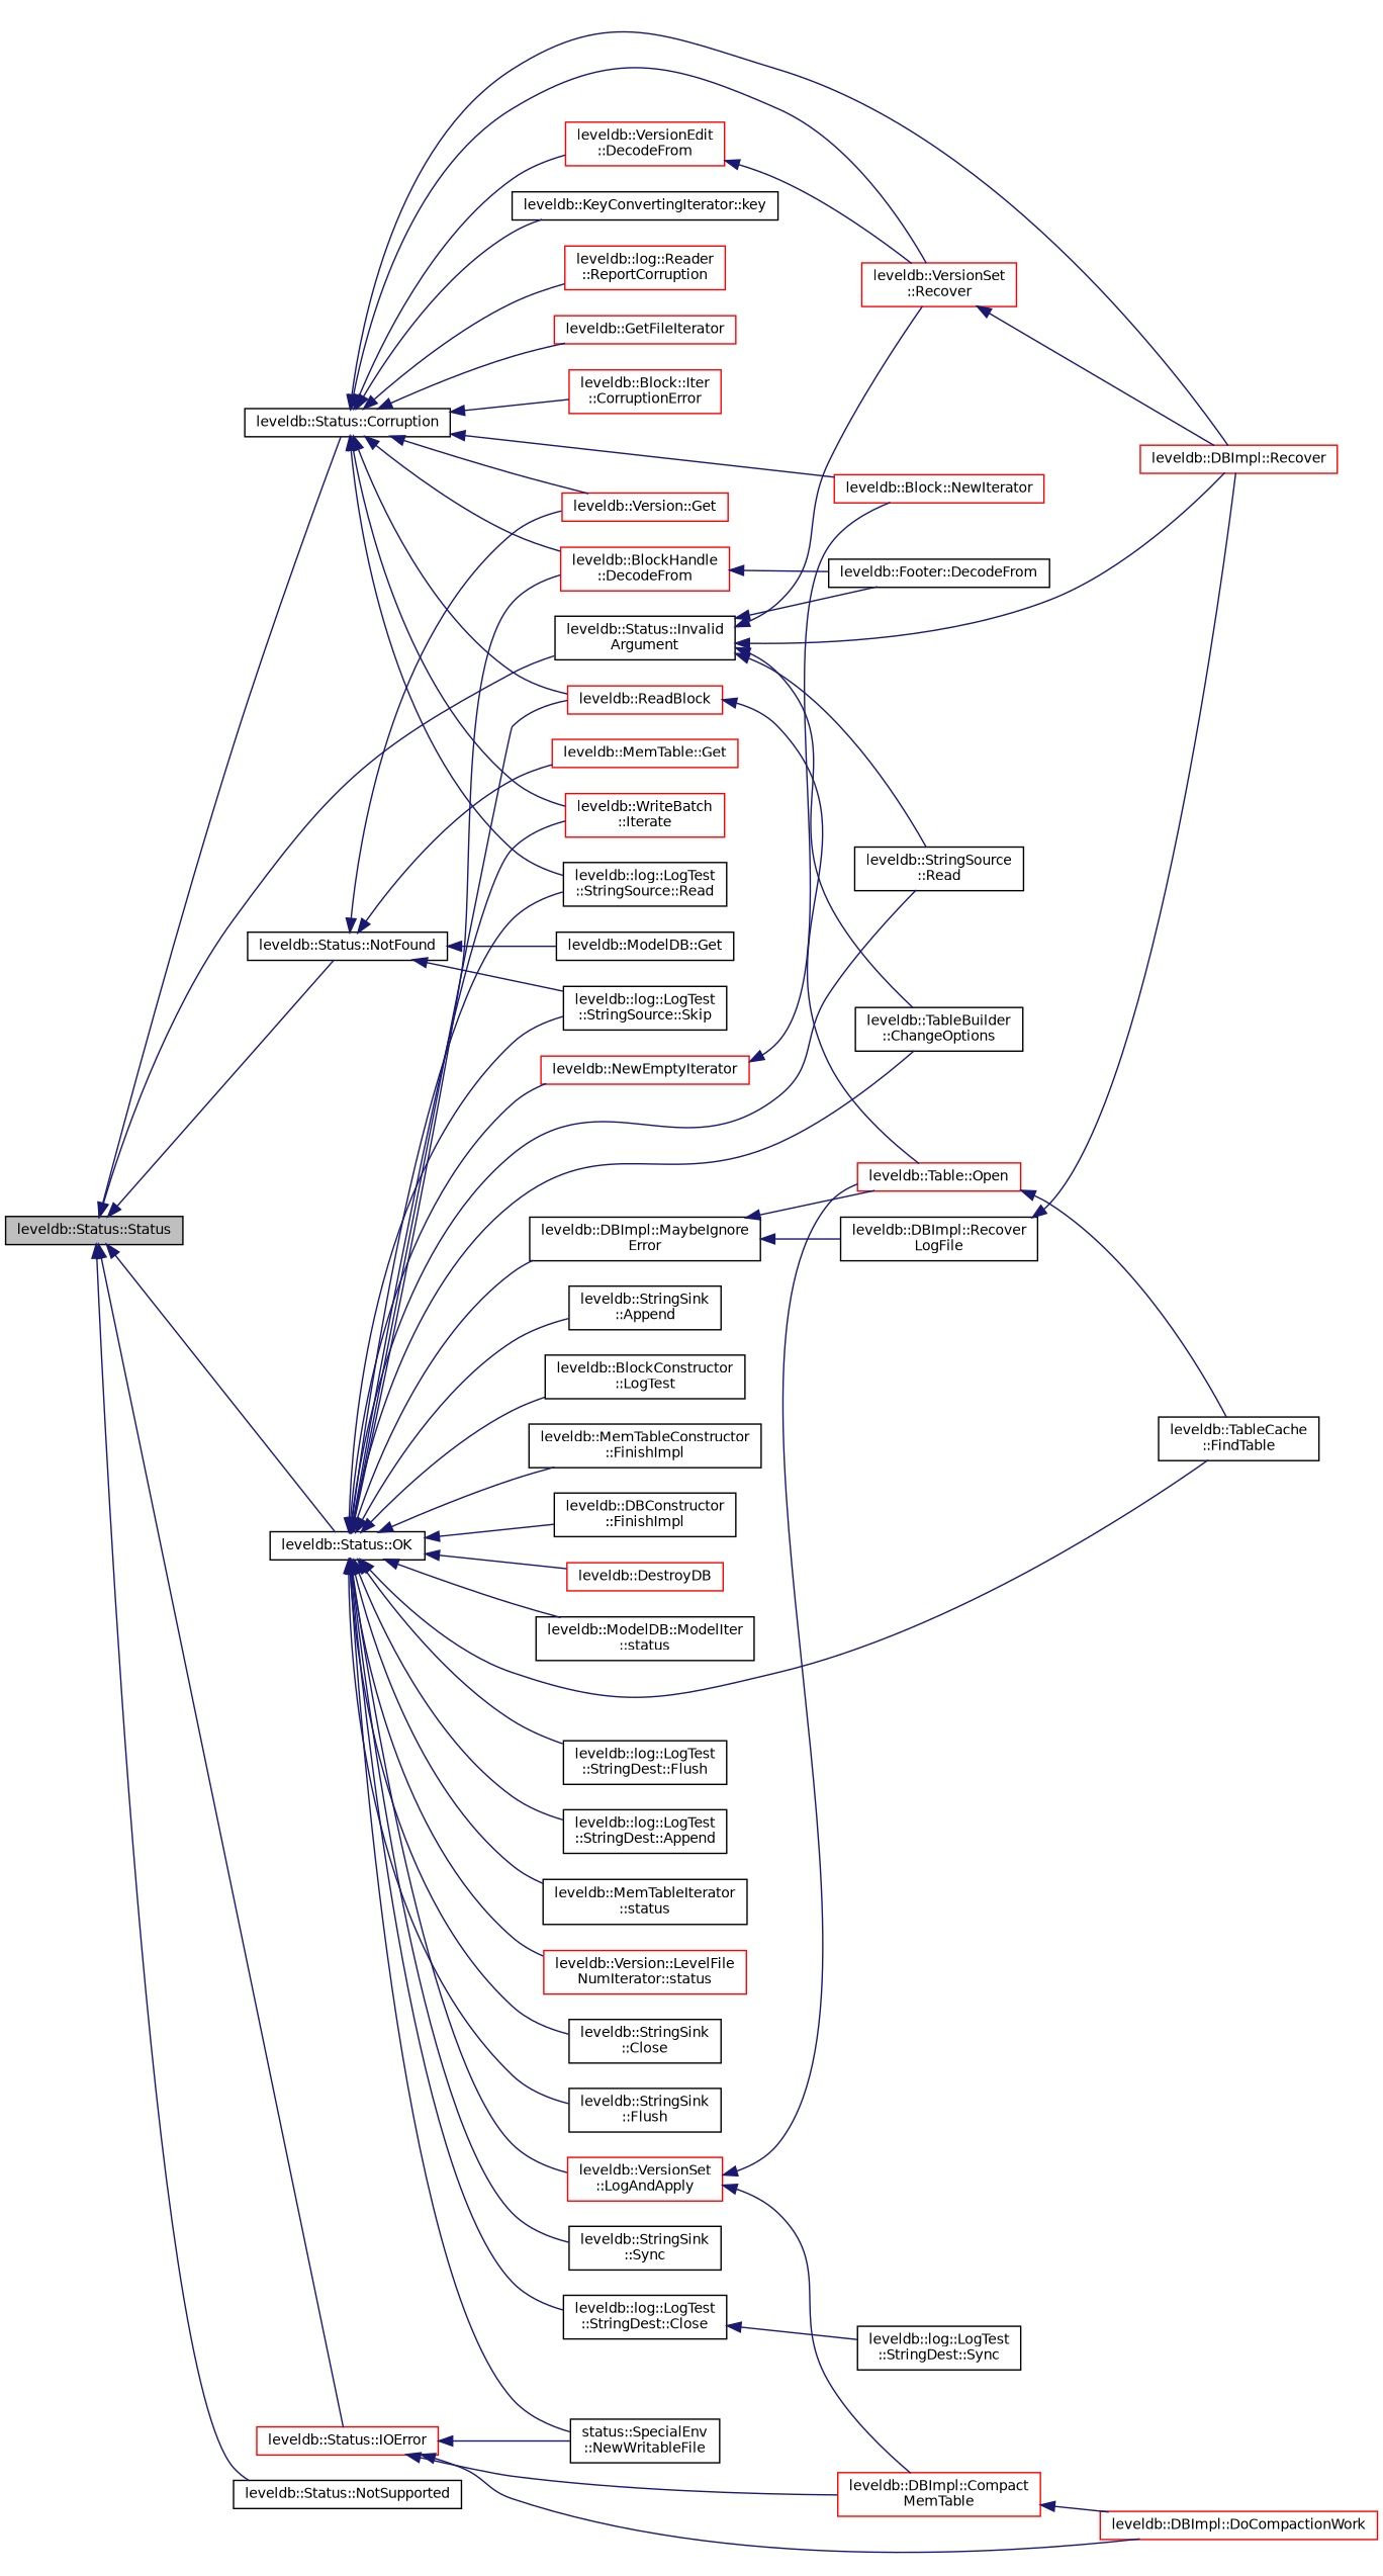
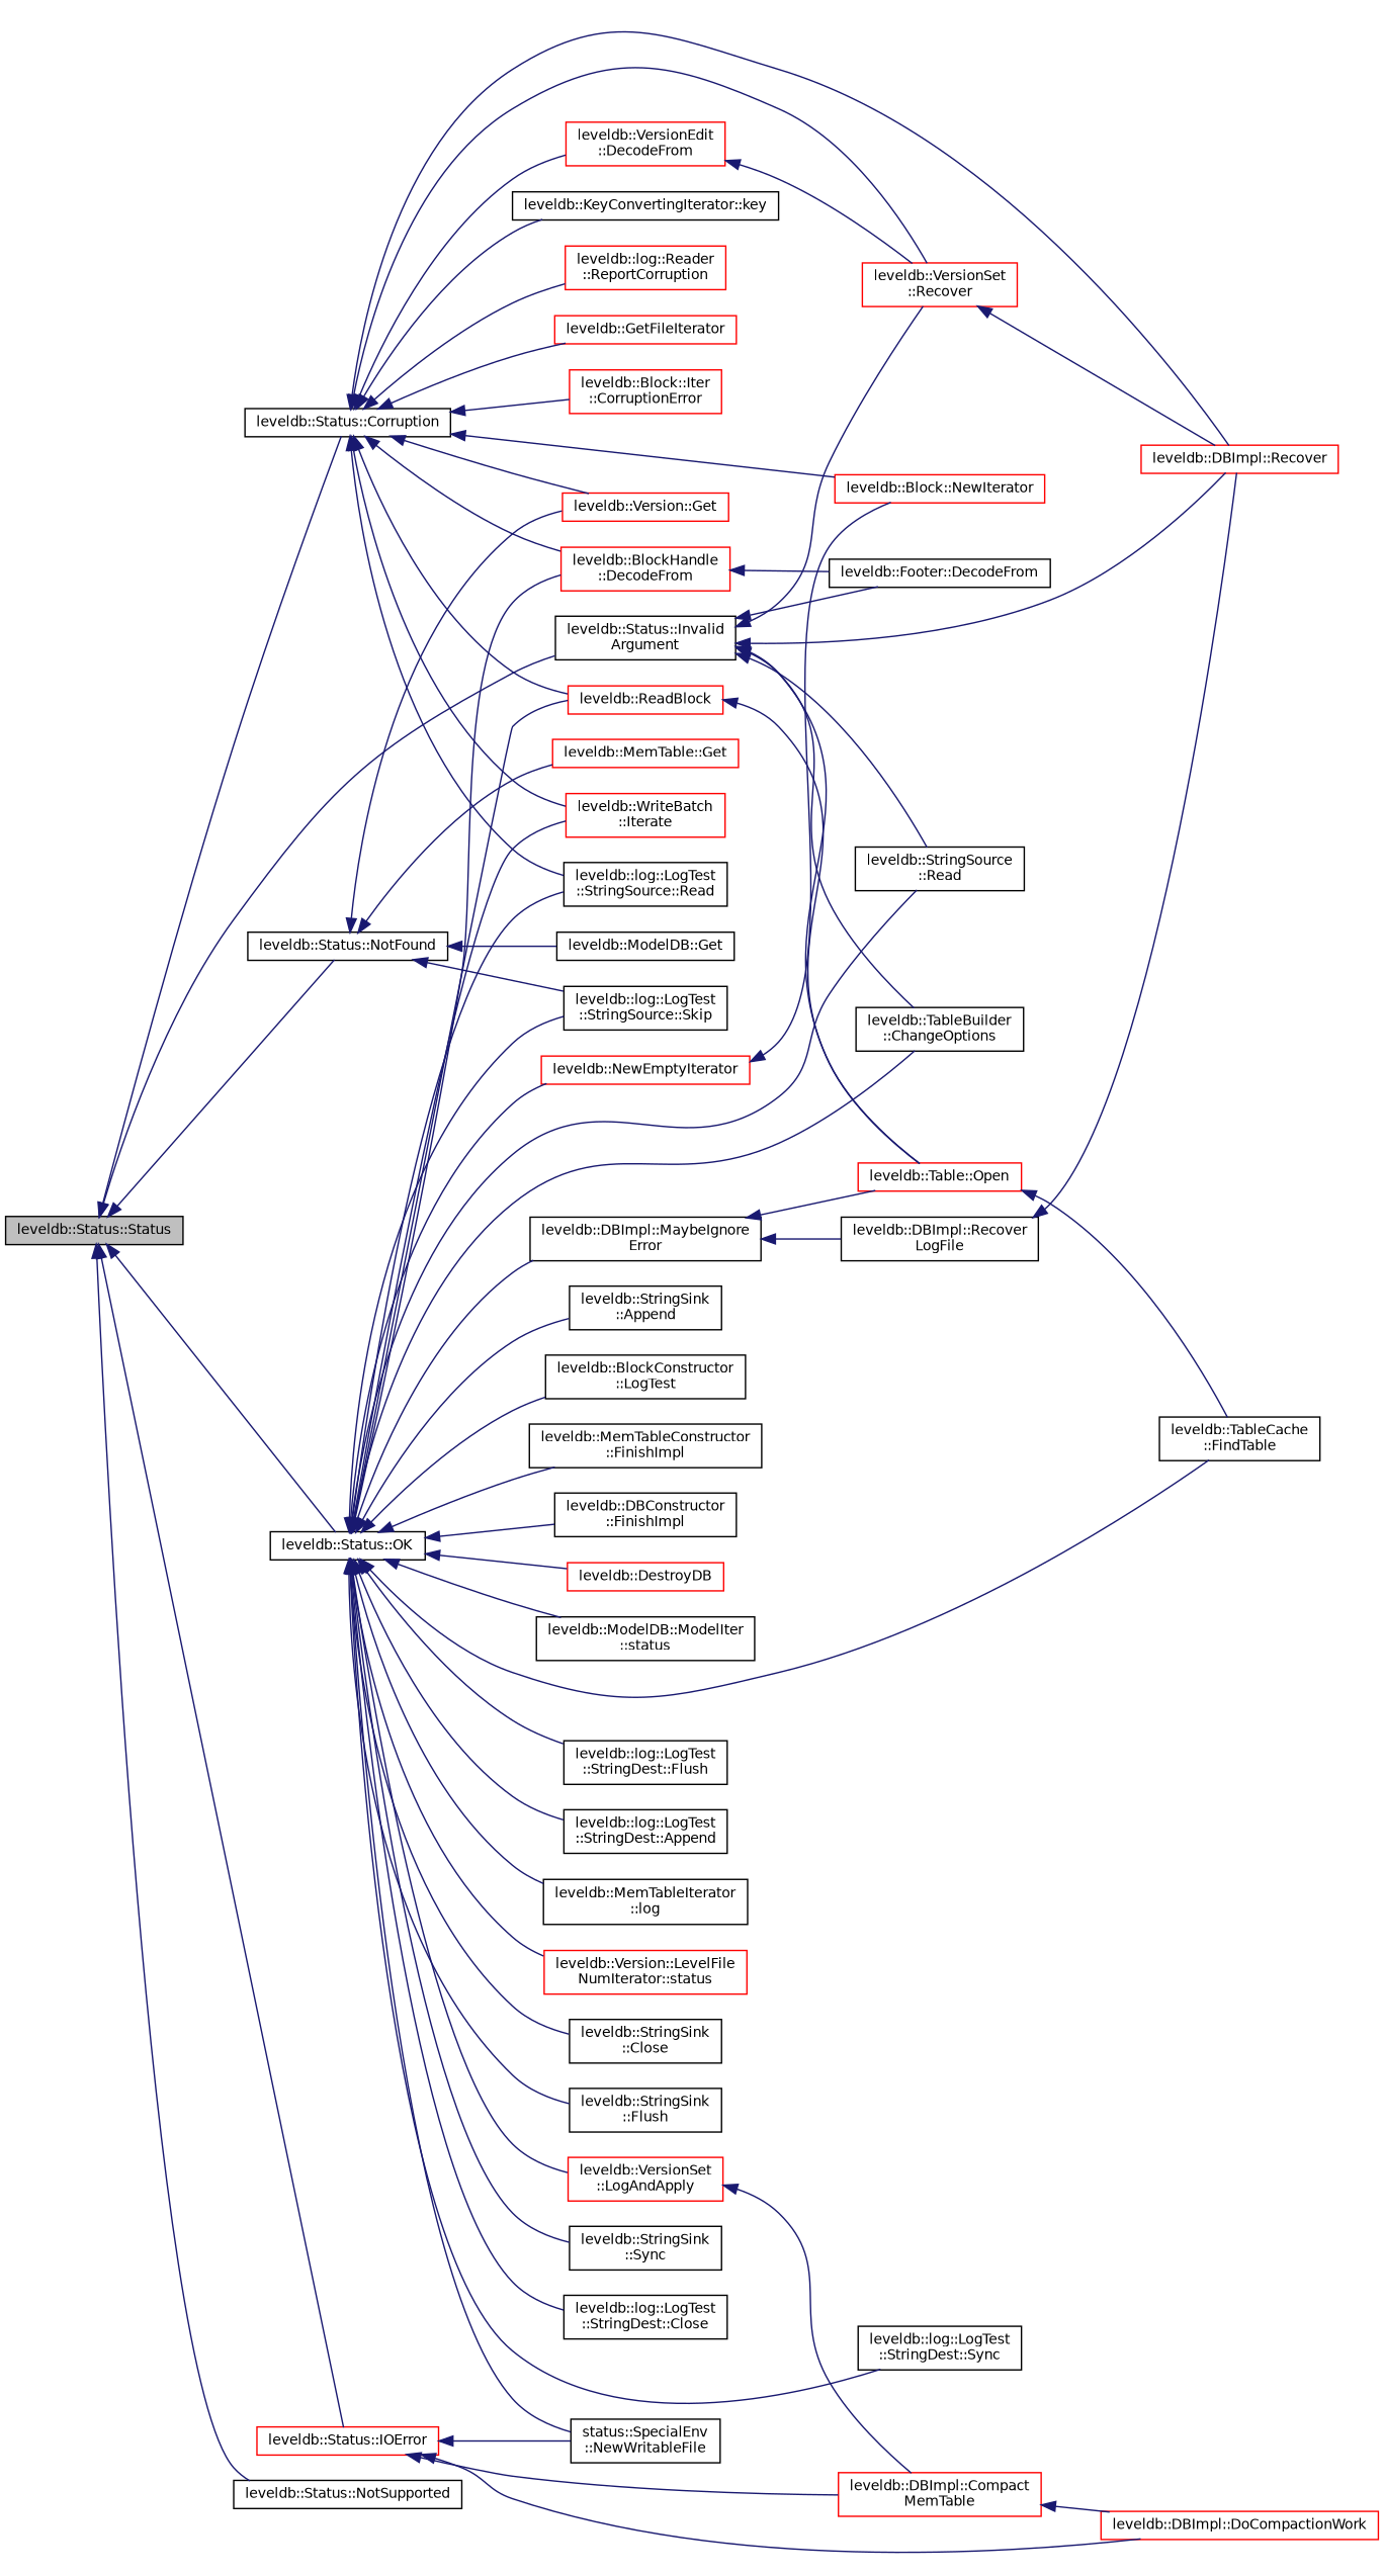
  digraph {
    rankdir=LR
    node [color=black fillcolor=white fontname=Helvetica fontsize=10 shape=record style=filled]
    edge [color=midnightblue dir=back fontname=Helvetica fontsize=10 labelfontname=Helvetica labelfontsize=10 style=solid]
    n1 [fillcolor=grey75 fontcolor=black height=0.2 label="leveldb::Status::Status" width=0.4]
    n2 [height=0.2 label="leveldb::Status::OK" width=0.4]
    n3 [height=0.2 label="leveldb::Status::NotFound" width=0.4]
    n4 [height=0.2 label="leveldb::Status::Corruption" width=0.4]
    n5 [height=0.2 label="leveldb::Status::NotSupported" width=0.4]
    n6 [height=0.2 label="leveldb::Status::Invalid\lArgument" width=0.4]
    n7 [color=red height=0.2 label="leveldb::Status::IOError" width=0.4]
    n8 [height=0.2 label="leveldb::DBImpl::MaybeIgnore\lError" width=0.4]
    n9 [color=red height=0.2 label="leveldb::DestroyDB" width=0.4]
    n10 [height=0.2 label="status::SpecialEnv\l::NewWritableFile" width=0.4]
    n11 [height=0.2 label="leveldb::ModelDB::ModelIter\l::status" width=0.4]
    n12 [height=0.2 label="leveldb::log::LogTest\l::StringDest::Close" width=0.4]
    n13 [height=0.2 label="leveldb::log::LogTest\l::StringDest::Flush" width=0.4]
    n14 [height=0.2 label="leveldb::log::LogTest\l::StringDest::Sync" width=0.4]
    n15 [height=0.2 label="leveldb::log::LogTest\l::StringDest::Append" width=0.4]
    n16 [height=0.2 label="leveldb::log::LogTest\l::StringSource::Read" width=0.4]
    n17 [height=0.2 label="leveldb::log::LogTest\l::StringSource::Skip" width=0.4]
-   n18 [height=0.2 label="leveldb::MemTableIterator\l::status" width=0.4]
+   n18 [height=0.2 label="leveldb::MemTableIterator\l::log" width=0.4]
    n19 [height=0.2 label="leveldb::TableCache\l::FindTable" width=0.4]
    n20 [color=red height=0.2 label="leveldb::Version::LevelFile\lNumIterator::status" width=0.4]
    n21 [color=red height=0.2 label="leveldb::VersionSet\l::LogAndApply" width=0.4]
    n22 [color=red height=0.2 label="leveldb::WriteBatch\l::Iterate" width=0.4]
    n23 [color=red height=0.2 label="leveldb::BlockHandle\l::DecodeFrom" width=0.4]
    n24 [color=red height=0.2 label="leveldb::ReadBlock" width=0.4]
    n25 [color=red height=0.2 label="leveldb::NewEmptyIterator" width=0.4]
    n26 [height=0.2 label="leveldb::TableBuilder\l::ChangeOptions" width=0.4]
    n27 [height=0.2 label="leveldb::StringSink\l::Close" width=0.4]
    n28 [height=0.2 label="leveldb::StringSink\l::Flush" width=0.4]
    n29 [height=0.2 label="leveldb::StringSink\l::Sync" width=0.4]
    n30 [height=0.2 label="leveldb::StringSink\l::Append" width=0.4]
    n31 [height=0.2 label="leveldb::StringSource\l::Read" width=0.4]
    n32 [height=0.2 label="leveldb::BlockConstructor\l::LogTest" width=0.4]
    n33 [height=0.2 label="leveldb::MemTableConstructor\l::FinishImpl" width=0.4]
    n34 [height=0.2 label="leveldb::DBConstructor\l::FinishImpl" width=0.4]
    n35 [height=0.2 label="leveldb::ModelDB::Get" width=0.4]
    n36 [color=red height=0.2 label="leveldb::MemTable::Get" width=0.4]
    n37 [color=red height=0.2 label="leveldb::Version::Get" width=0.4]
    n38 [color=red height=0.2 label="leveldb::DBImpl::Recover" width=0.4]
    n39 [color=red height=0.2 label="leveldb::Block::NewIterator" width=0.4]
    n40 [color=red height=0.2 label="leveldb::log::Reader\l::ReportCorruption" width=0.4]
    n41 [color=red height=0.2 label="leveldb::VersionEdit\l::DecodeFrom" width=0.4]
    n42 [color=red height=0.2 label="leveldb::VersionSet\l::Recover" width=0.4]
    n43 [color=red height=0.2 label="leveldb::GetFileIterator" width=0.4]
    n44 [color=red height=0.2 label="leveldb::Block::Iter\l::CorruptionError" width=0.4]
    n45 [height=0.2 label="leveldb::KeyConvertingIterator::key" width=0.4]
    n46 [height=0.2 label="leveldb::Footer::DecodeFrom" width=0.4]
    n47 [color=red height=0.2 label="leveldb::Table::Open" width=0.4]
    n48 [color=red height=0.2 label="leveldb::DBImpl::Compact\lMemTable" width=0.4]
    n49 [color=red height=0.2 label="leveldb::DBImpl::DoCompactionWork" width=0.4]
    n50 [height=0.2 label="leveldb::DBImpl::Recover\lLogFile" width=0.4]
    n1 -> n2
    n1 -> n3
    n1 -> n4
    n1 -> n5
    n1 -> n6
    n1 -> n7
    n2 -> n8
    n2 -> n9
    n2 -> n10
    n2 -> n11
    n2 -> n12
    n2 -> n13
-   n12 -> n14
+   n2 -> n14
    n2 -> n15
    n2 -> n16
    n2 -> n17
    n2 -> n18
    n2 -> n19
    n2 -> n20
    n2 -> n21
    n2 -> n22
    n2 -> n23
    n2 -> n24
    n2 -> n25
    n2 -> n26
    n2 -> n27
    n2 -> n28
    n2 -> n29
    n2 -> n30
    n2 -> n31
    n2 -> n32
    n2 -> n33
    n2 -> n34
    n3 -> n17
    n3 -> n35
    n3 -> n36
    n3 -> n37
    n4 -> n16
    n4 -> n22
    n4 -> n23
    n4 -> n24
    n4 -> n37
    n4 -> n38
    n4 -> n39
    n4 -> n40
    n4 -> n41
    n4 -> n42
    n4 -> n43
    n4 -> n44
    n4 -> n45
    n6 -> n26
    n6 -> n31
    n6 -> n38
    n6 -> n42
    n6 -> n46
-   n21 -> n47
+   n6 -> n47
    n7 -> n10
    n7 -> n48
    n7 -> n49
    n8 -> n47
    n8 -> n50
    n21 -> n48
    n23 -> n46
    n24 -> n47
    n25 -> n39
    n41 -> n42
    n42 -> n38
    n47 -> n19
    n48 -> n49
    n50 -> n38
  }
